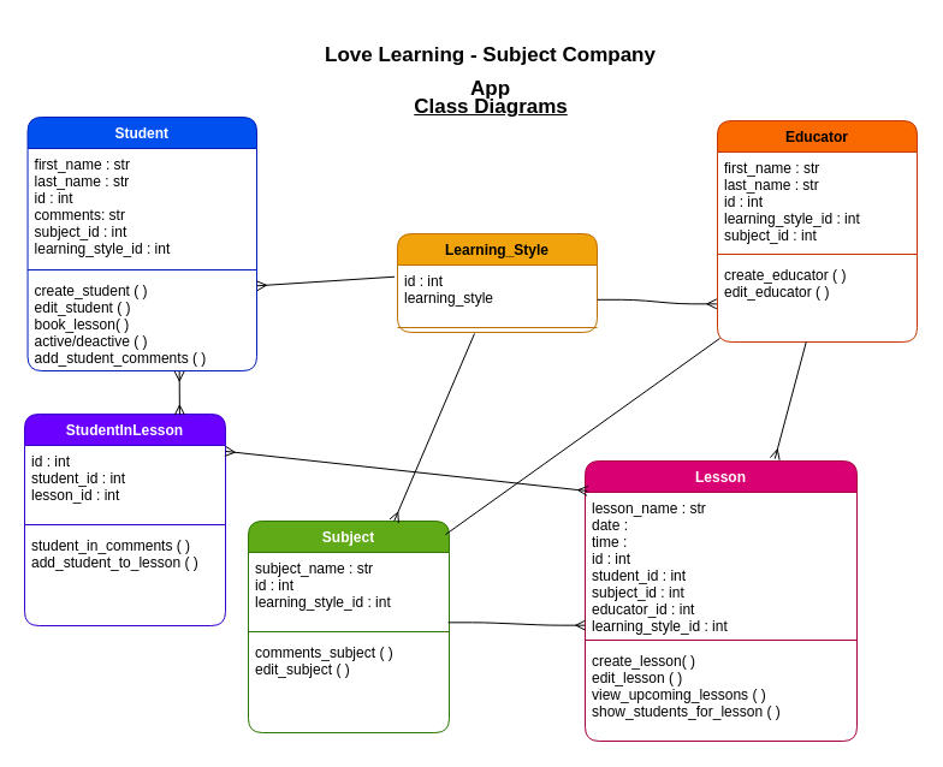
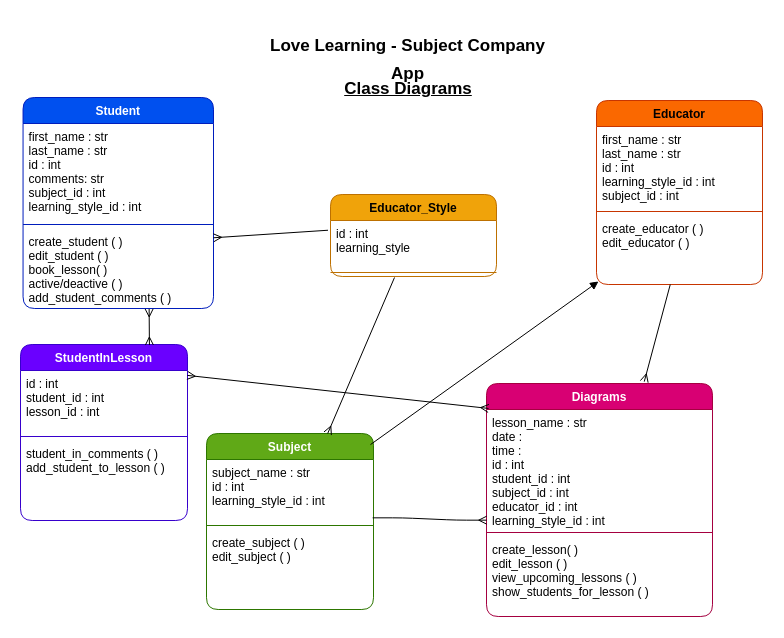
  <mxCell id="0" />
  <mxCell id="1" parent="0" />
  <mxCell id="2" value="Student" style="swimlane;fontStyle=1;align=center;verticalAlign=top;childLayout=stackLayout;horizontal=1;startSize=26;horizontalStack=0;resizeParent=1;resizeParentMax=0;resizeLast=0;collapsible=1;marginBottom=0;rounded=1;fontColor=#ffffff;fillColor=#0050ef;strokeColor=#001DBC;" parent="1" vertex="1"><mxGeometry x="22.55" y="97" width="190.45" height="211" as="geometry" /></mxCell>
  <mxCell id="3" value="first_name : str&#10;last_name : str&#10;id : int&#10;comments: str&#10;subject_id : int&#10;learning_style_id : int&#10;&#10;" style="text;strokeColor=none;fillColor=none;align=left;verticalAlign=top;spacingLeft=4;spacingRight=4;overflow=hidden;rotatable=0;points=[[0,0.5],[1,0.5]];portConstraint=eastwest;rounded=1;fontColor=#000000;" parent="2" vertex="1"><mxGeometry y="26" width="190.45" height="97" as="geometry" /></mxCell>
  <mxCell id="4" value="" style="line;strokeWidth=1;fillColor=none;align=left;verticalAlign=middle;spacingTop=-1;spacingLeft=3;spacingRight=3;rotatable=0;labelPosition=right;points=[];portConstraint=eastwest;strokeColor=inherit;rounded=1;fontColor=#000000;" parent="2" vertex="1"><mxGeometry y="123" width="190.45" height="8" as="geometry" /></mxCell>
  <mxCell id="5" value="create_student ( )&#10;edit_student ( )&#10;book_lesson( )&#10;active/deactive ( )&#10;add_student_comments ( )&#10;" style="text;strokeColor=none;fillColor=none;align=left;verticalAlign=top;spacingLeft=4;spacingRight=4;overflow=hidden;rotatable=0;points=[[0,0.5],[1,0.5]];portConstraint=eastwest;rounded=1;fontColor=#000000;" parent="2" vertex="1"><mxGeometry y="131" width="190.45" height="80" as="geometry" /></mxCell>
  <mxCell id="6" value="&lt;p style=&quot;line-height: 160%; font-size: 17px;&quot;&gt;Love Learning - Subject Company App&lt;/p&gt;" style="text;html=1;strokeColor=none;fillColor=none;align=center;verticalAlign=middle;whiteSpace=wrap;rounded=1;fontStyle=1;fontSize=17;fontColor=#000000;" parent="1" vertex="1"><mxGeometry x="254" y="20" width="307" height="77" as="geometry" /></mxCell>
  <mxCell id="7" value="Class Diagrams" style="text;html=1;strokeColor=none;fillColor=none;align=center;verticalAlign=middle;whiteSpace=wrap;rounded=1;fontSize=17;fontStyle=5;fontColor=#000000;" parent="1" vertex="1"><mxGeometry x="297" y="63" width="222" height="52" as="geometry" /></mxCell>
  <mxCell id="8" value="Subject" style="swimlane;fontStyle=1;align=center;verticalAlign=top;childLayout=stackLayout;horizontal=1;startSize=26;horizontalStack=0;resizeParent=1;resizeParentMax=0;resizeLast=0;collapsible=1;marginBottom=0;rounded=1;fontColor=#ffffff;fillColor=#60a917;strokeColor=#2D7600;" parent="1" vertex="1"><mxGeometry x="206" y="433" width="167" height="176" as="geometry" /></mxCell>
  <mxCell id="9" value="subject_name : str&#10;id : int&#10;learning_style_id : int" style="text;strokeColor=none;fillColor=none;align=left;verticalAlign=top;spacingLeft=4;spacingRight=4;overflow=hidden;rotatable=0;points=[[0,0.5],[1,0.5]];portConstraint=eastwest;rounded=1;fontColor=#000000;" parent="8" vertex="1"><mxGeometry y="26" width="167" height="62" as="geometry" /></mxCell>
  <mxCell id="10" value="" style="line;strokeWidth=1;fillColor=none;align=left;verticalAlign=middle;spacingTop=-1;spacingLeft=3;spacingRight=3;rotatable=0;labelPosition=right;points=[];portConstraint=eastwest;strokeColor=inherit;rounded=1;fontColor=#000000;" parent="8" vertex="1"><mxGeometry y="88" width="167" height="8" as="geometry" /></mxCell>
- <mxCell id="11" value="comments_subject ( )&#10;edit_subject ( )&#10;" style="text;strokeColor=none;fillColor=none;align=left;verticalAlign=top;spacingLeft=4;spacingRight=4;overflow=hidden;rotatable=0;points=[[0,0.5],[1,0.5]];portConstraint=eastwest;rounded=1;fontColor=#000000;" parent="8" vertex="1"><mxGeometry y="96" width="167" height="80" as="geometry" /></mxCell>
+ <mxCell id="11" value="create_subject ( )&#10;edit_subject ( )&#10;" style="text;strokeColor=none;fillColor=none;align=left;verticalAlign=top;spacingLeft=4;spacingRight=4;overflow=hidden;rotatable=0;points=[[0,0.5],[1,0.5]];portConstraint=eastwest;rounded=1;fontColor=#000000;" parent="8" vertex="1"><mxGeometry y="96" width="167" height="80" as="geometry" /></mxCell>
  <mxCell id="12" value="Educator" style="swimlane;fontStyle=1;align=center;verticalAlign=top;childLayout=stackLayout;horizontal=1;startSize=26;horizontalStack=0;resizeParent=1;resizeParentMax=0;resizeLast=0;collapsible=1;marginBottom=0;rounded=1;fontColor=#000000;fillColor=#fa6800;strokeColor=#C73500;" parent="1" vertex="1"><mxGeometry x="596" y="100" width="166" height="184" as="geometry" /></mxCell>
  <mxCell id="13" value="first_name : str&#10;last_name : str&#10;id : int&#10;learning_style_id : int&#10;subject_id : int" style="text;strokeColor=none;fillColor=none;align=left;verticalAlign=top;spacingLeft=4;spacingRight=4;overflow=hidden;rotatable=0;points=[[0,0.5],[1,0.5]];portConstraint=eastwest;rounded=1;fontColor=#000000;" parent="12" vertex="1"><mxGeometry y="26" width="166" height="81" as="geometry" /></mxCell>
  <mxCell id="14" value="" style="line;strokeWidth=1;fillColor=none;align=left;verticalAlign=middle;spacingTop=-1;spacingLeft=3;spacingRight=3;rotatable=0;labelPosition=right;points=[];portConstraint=eastwest;strokeColor=inherit;rounded=1;fontColor=#000000;" parent="12" vertex="1"><mxGeometry y="107" width="166" height="8" as="geometry" /></mxCell>
  <mxCell id="15" value="create_educator ( )&#10;edit_educator ( )&#10;" style="text;strokeColor=none;fillColor=none;align=left;verticalAlign=top;spacingLeft=4;spacingRight=4;overflow=hidden;rotatable=0;points=[[0,0.5],[1,0.5]];portConstraint=eastwest;rounded=1;fontColor=#000000;" parent="12" vertex="1"><mxGeometry y="115" width="166" height="69" as="geometry" /></mxCell>
- <mxCell id="16" value="Lesson" style="swimlane;fontStyle=1;align=center;verticalAlign=top;childLayout=stackLayout;horizontal=1;startSize=26;horizontalStack=0;resizeParent=1;resizeParentMax=0;resizeLast=0;collapsible=1;marginBottom=0;rounded=1;fontColor=#ffffff;fillColor=#d80073;strokeColor=#A50040;" parent="1" vertex="1"><mxGeometry x="486" y="383" width="226" height="233" as="geometry" /></mxCell>
+ <mxCell id="16" value="Diagrams" style="swimlane;fontStyle=1;align=center;verticalAlign=top;childLayout=stackLayout;horizontal=1;startSize=26;horizontalStack=0;resizeParent=1;resizeParentMax=0;resizeLast=0;collapsible=1;marginBottom=0;rounded=1;fontColor=#ffffff;fillColor=#d80073;strokeColor=#A50040;" parent="1" vertex="1"><mxGeometry x="486" y="383" width="226" height="233" as="geometry" /></mxCell>
  <mxCell id="17" value="lesson_name : str&#10;date : &#10;time : &#10;id : int&#10;student_id : int&#10;subject_id : int&#10;educator_id : int&#10;learning_style_id : int&#10;" style="text;strokeColor=none;fillColor=none;align=left;verticalAlign=top;spacingLeft=4;spacingRight=4;overflow=hidden;rotatable=0;points=[[0,0.5],[1,0.5]];portConstraint=eastwest;rounded=1;fontColor=#000000;" parent="16" vertex="1"><mxGeometry y="26" width="226" height="119" as="geometry" /></mxCell>
  <mxCell id="18" value="" style="line;strokeWidth=1;fillColor=none;align=left;verticalAlign=middle;spacingTop=-1;spacingLeft=3;spacingRight=3;rotatable=0;labelPosition=right;points=[];portConstraint=eastwest;strokeColor=inherit;rounded=1;fontColor=#000000;" parent="16" vertex="1"><mxGeometry y="145" width="226" height="8" as="geometry" /></mxCell>
  <mxCell id="19" value="create_lesson( )&#10;edit_lesson ( )&#10;view_upcoming_lessons ( )&#10;show_students_for_lesson ( )&#10;&#10;" style="text;strokeColor=none;fillColor=none;align=left;verticalAlign=top;spacingLeft=4;spacingRight=4;overflow=hidden;rotatable=0;points=[[0,0.5],[1,0.5]];portConstraint=eastwest;rounded=1;fontColor=#000000;" parent="16" vertex="1"><mxGeometry y="153" width="226" height="80" as="geometry" /></mxCell>
  <mxCell id="20" style="html=1;fontSize=17;endArrow=ERmany;endFill=0;fontColor=#000000;strokeColor=#000000;" parent="1" target="8" edge="1"><mxGeometry relative="1" as="geometry"><mxPoint x="310.167" y="373.333" as="targetPoint" /><mxPoint x="394" y="277" as="sourcePoint" /></mxGeometry></mxCell>
- <mxCell id="21" value="Learning_Style" style="swimlane;fontStyle=1;align=center;verticalAlign=top;childLayout=stackLayout;horizontal=1;startSize=26;horizontalStack=0;resizeParent=1;resizeParentMax=0;resizeLast=0;collapsible=1;marginBottom=0;rounded=1;fillColor=#f0a30a;strokeColor=#BD7000;fontColor=#000000;" parent="1" vertex="1"><mxGeometry x="330" y="194" width="166" height="82" as="geometry" /></mxCell>
+ <mxCell id="21" value="Educator_Style" style="swimlane;fontStyle=1;align=center;verticalAlign=top;childLayout=stackLayout;horizontal=1;startSize=26;horizontalStack=0;resizeParent=1;resizeParentMax=0;resizeLast=0;collapsible=1;marginBottom=0;rounded=1;fillColor=#f0a30a;strokeColor=#BD7000;fontColor=#000000;" parent="1" vertex="1"><mxGeometry x="330" y="194" width="166" height="82" as="geometry" /></mxCell>
  <mxCell id="22" value="id : int&#10;learning_style" style="text;strokeColor=none;fillColor=none;align=left;verticalAlign=top;spacingLeft=4;spacingRight=4;overflow=hidden;rotatable=0;points=[[0,0.5],[1,0.5]];portConstraint=eastwest;rounded=1;fontColor=#000000;" parent="21" vertex="1"><mxGeometry y="26" width="166" height="48" as="geometry" /></mxCell>
  <mxCell id="23" value="" style="line;strokeWidth=1;fillColor=none;align=left;verticalAlign=middle;spacingTop=-1;spacingLeft=3;spacingRight=3;rotatable=0;labelPosition=right;points=[];portConstraint=eastwest;strokeColor=inherit;rounded=1;fontColor=#000000;" parent="21" vertex="1"><mxGeometry y="74" width="166" height="8" as="geometry" /></mxCell>
- <mxCell id="24" style="edgeStyle=entityRelationEdgeStyle;html=1;exitX=1.001;exitY=0.6;exitDx=0;exitDy=0;entryX=-0.004;entryY=0.541;entryDx=0;entryDy=0;fontSize=17;endArrow=ERmany;endFill=0;exitPerimeter=0;entryPerimeter=0;fontColor=#000000;strokeColor=#000000;" parent="1" source="22" target="15" edge="1"><mxGeometry relative="1" as="geometry" /></mxCell>
  <mxCell id="25" style="html=1;fontSize=17;endArrow=ERmany;endFill=0;exitX=-0.015;exitY=0.203;exitDx=0;exitDy=0;exitPerimeter=0;entryX=1;entryY=0.116;entryDx=0;entryDy=0;entryPerimeter=0;fontColor=#000000;strokeColor=#000000;" parent="1" source="22" target="5" edge="1"><mxGeometry relative="1" as="geometry"><mxPoint x="238.5" y="243.333" as="targetPoint" /><mxPoint x="300" y="207" as="sourcePoint" /></mxGeometry></mxCell>
- <mxCell id="26" value="" style="endArrow=none;html=1;fontSize=17;entryX=0.012;entryY=0.956;entryDx=0;entryDy=0;exitX=0.982;exitY=0.063;exitDx=0;exitDy=0;exitPerimeter=0;entryPerimeter=0;fontColor=#000000;strokeColor=#000000;" parent="1" source="8" target="15" edge="1"><mxGeometry width="50" height="50" relative="1" as="geometry"><mxPoint x="350" y="385" as="sourcePoint" /><mxPoint x="632" y="268" as="targetPoint" /></mxGeometry></mxCell>
+ <mxCell id="26" value="" style="endArrow=block;html=1;fontSize=17;entryX=0.012;entryY=0.956;entryDx=0;entryDy=0;exitX=0.982;exitY=0.063;exitDx=0;exitDy=0;exitPerimeter=0;entryPerimeter=0;fontColor=#000000;strokeColor=#000000;" parent="1" source="8" target="15" edge="1"><mxGeometry width="50" height="50" relative="1" as="geometry"><mxPoint x="350" y="385" as="sourcePoint" /><mxPoint x="632" y="268" as="targetPoint" /></mxGeometry></mxCell>
  <mxCell id="27" style="html=1;fontSize=17;endArrow=ERmany;endFill=0;entryX=0.698;entryY=-0.008;entryDx=0;entryDy=0;entryPerimeter=0;fontColor=#000000;strokeColor=#000000;" parent="1" source="15" target="16" edge="1"><mxGeometry relative="1" as="geometry"><mxPoint x="641.833" y="378.333" as="targetPoint" /></mxGeometry></mxCell>
  <mxCell id="28" style="edgeStyle=entityRelationEdgeStyle;html=1;entryX=0.001;entryY=0.93;entryDx=0;entryDy=0;entryPerimeter=0;fontSize=17;startArrow=none;startFill=0;endArrow=ERmany;endFill=0;exitX=0.995;exitY=0.941;exitDx=0;exitDy=0;exitPerimeter=0;fontColor=#000000;strokeColor=#000000;" parent="1" source="9" target="17" edge="1"><mxGeometry relative="1" as="geometry" /></mxCell>
  <mxCell id="29" value="StudentInLesson" style="swimlane;fontStyle=1;align=center;verticalAlign=top;childLayout=stackLayout;horizontal=1;startSize=26;horizontalStack=0;resizeParent=1;resizeParentMax=0;resizeLast=0;collapsible=1;marginBottom=0;rounded=1;fontColor=#ffffff;fillColor=#6a00ff;strokeColor=#3700CC;" vertex="1" parent="1"><mxGeometry x="20" y="344" width="167" height="176" as="geometry" /></mxCell>
  <mxCell id="30" value="id : int&#10;student_id : int&#10;lesson_id : int&#10;" style="text;strokeColor=none;fillColor=none;align=left;verticalAlign=top;spacingLeft=4;spacingRight=4;overflow=hidden;rotatable=0;points=[[0,0.5],[1,0.5]];portConstraint=eastwest;rounded=1;fontColor=#000000;" vertex="1" parent="29"><mxGeometry y="26" width="167" height="62" as="geometry" /></mxCell>
  <mxCell id="31" value="" style="line;strokeWidth=1;fillColor=none;align=left;verticalAlign=middle;spacingTop=-1;spacingLeft=3;spacingRight=3;rotatable=0;labelPosition=right;points=[];portConstraint=eastwest;strokeColor=inherit;rounded=1;fontColor=#000000;" vertex="1" parent="29"><mxGeometry y="88" width="167" height="8" as="geometry" /></mxCell>
  <mxCell id="32" value="student_in_comments ( )&#10;add_student_to_lesson ( )" style="text;strokeColor=none;fillColor=none;align=left;verticalAlign=top;spacingLeft=4;spacingRight=4;overflow=hidden;rotatable=0;points=[[0,0.5],[1,0.5]];portConstraint=eastwest;rounded=1;fontColor=#000000;" vertex="1" parent="29"><mxGeometry y="96" width="167" height="80" as="geometry" /></mxCell>
  <mxCell id="33" style="html=1;fontSize=17;startArrow=ERmany;startFill=0;endArrow=ERmany;endFill=0;exitX=0.999;exitY=0.079;exitDx=0;exitDy=0;exitPerimeter=0;fontColor=#000000;strokeColor=#000000;entryX=0.009;entryY=0.107;entryDx=0;entryDy=0;entryPerimeter=0;" edge="1" parent="1" source="30" target="16"><mxGeometry relative="1" as="geometry"><mxPoint x="187.005" y="392.002" as="sourcePoint" /><mxPoint x="483" y="412" as="targetPoint" /></mxGeometry></mxCell>
  <mxCell id="34" style="html=1;fontSize=17;startArrow=ERmany;startFill=0;endArrow=ERmany;endFill=0;fontColor=#000000;strokeColor=#000000;exitX=0.772;exitY=0.003;exitDx=0;exitDy=0;exitPerimeter=0;entryX=0.662;entryY=1.005;entryDx=0;entryDy=0;entryPerimeter=0;" edge="1" parent="1" source="29" target="5"><mxGeometry relative="1" as="geometry"><mxPoint x="196.833" y="384.898" as="sourcePoint" /><mxPoint x="148" y="309" as="targetPoint" /></mxGeometry></mxCell>
